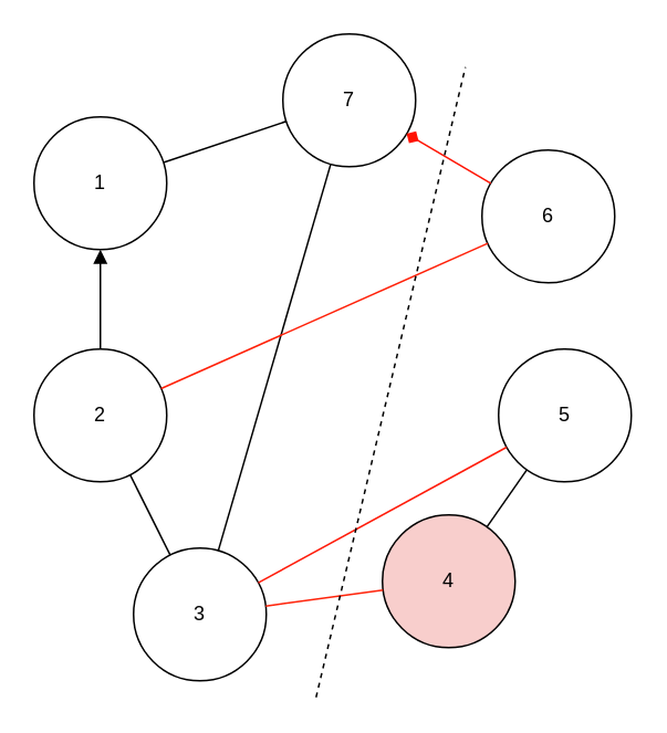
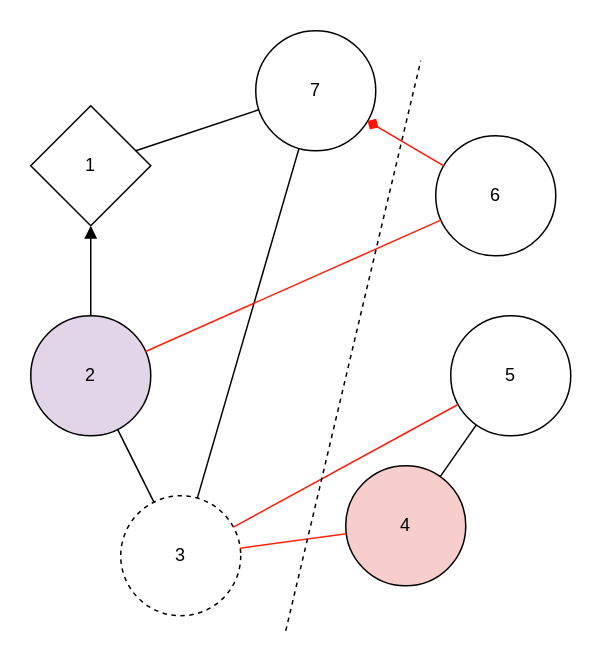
  <mxCell id="0" />
  <mxCell id="1" parent="0" />
- <mxCell id="2" value="1" style="ellipse;whiteSpace=wrap;html=1;aspect=fixed;" vertex="1" parent="1"><mxGeometry x="20" y="70" width="80" height="80" as="geometry" /></mxCell>
- <mxCell id="3" value="2" style="ellipse;whiteSpace=wrap;html=1;aspect=fixed;" vertex="1" parent="1"><mxGeometry x="20" y="210" width="80" height="80" as="geometry" /></mxCell>
- <mxCell id="4" value="3" style="ellipse;whiteSpace=wrap;html=1;aspect=fixed;" vertex="1" parent="1"><mxGeometry x="80" y="330" width="80" height="80" as="geometry" /></mxCell>
+ <mxCell id="2" value="1" style="rhombus;whiteSpace=wrap;html=1;aspect=fixed;" vertex="1" parent="1"><mxGeometry x="20" y="70" width="80" height="80" as="geometry" /></mxCell>
+ <mxCell id="3" value="2" style="ellipse;whiteSpace=wrap;html=1;aspect=fixed;fillColor=#e1d5e7;" vertex="1" parent="1"><mxGeometry x="20" y="210" width="80" height="80" as="geometry" /></mxCell>
+ <mxCell id="4" value="3" style="ellipse;whiteSpace=wrap;html=1;aspect=fixed;dashed=1;" vertex="1" parent="1"><mxGeometry x="80" y="330" width="80" height="80" as="geometry" /></mxCell>
  <mxCell id="5" value="4" style="ellipse;whiteSpace=wrap;html=1;aspect=fixed;fillColor=#f8cecc;" vertex="1" parent="1"><mxGeometry x="230" y="310" width="80" height="80" as="geometry" /></mxCell>
  <mxCell id="6" value="6" style="ellipse;whiteSpace=wrap;html=1;aspect=fixed;" vertex="1" parent="1"><mxGeometry x="290" y="90" width="80" height="80" as="geometry" /></mxCell>
  <mxCell id="7" value="5" style="ellipse;whiteSpace=wrap;html=1;aspect=fixed;" vertex="1" parent="1"><mxGeometry x="300" y="210" width="80" height="80" as="geometry" /></mxCell>
  <mxCell id="8" value="7" style="ellipse;whiteSpace=wrap;html=1;aspect=fixed;" vertex="1" parent="1"><mxGeometry x="170" y="20" width="80" height="80" as="geometry" /></mxCell>
  <mxCell id="9" value="" style="endArrow=block;html=1;" edge="1" parent="1" source="3" target="2"><mxGeometry width="50" height="50" relative="1" as="geometry"><mxPoint x="-50" y="220" as="sourcePoint" /><mxPoint x="0" y="170" as="targetPoint" /></mxGeometry></mxCell>
  <mxCell id="10" value="" style="endArrow=none;html=1;" edge="1" parent="1" source="4" target="3"><mxGeometry width="50" height="50" relative="1" as="geometry"><mxPoint x="-60" y="400" as="sourcePoint" /><mxPoint x="-10" y="350" as="targetPoint" /></mxGeometry></mxCell>
  <mxCell id="11" value="" style="endArrow=none;html=1;" edge="1" parent="1" source="2" target="8"><mxGeometry width="50" height="50" relative="1" as="geometry"><mxPoint x="-60" y="190" as="sourcePoint" /><mxPoint x="-10" y="140" as="targetPoint" /></mxGeometry></mxCell>
  <mxCell id="12" value="" style="endArrow=none;html=1;fillColor=#FF0000;strokeColor=#FF230A;" edge="1" parent="1" source="4" target="5"><mxGeometry width="50" height="50" relative="1" as="geometry"><mxPoint x="-50" y="360" as="sourcePoint" /><mxPoint x="0" y="310" as="targetPoint" /></mxGeometry></mxCell>
  <mxCell id="13" value="" style="endArrow=none;html=1;" edge="1" parent="1" source="5" target="7"><mxGeometry width="50" height="50" relative="1" as="geometry"><mxPoint x="210" y="320" as="sourcePoint" /><mxPoint x="260" y="270" as="targetPoint" /></mxGeometry></mxCell>
  <mxCell id="14" value="" style="endArrow=diamond;html=1;strokeColor=#FF1303;" edge="1" parent="1" source="6" target="8"><mxGeometry width="50" height="50" relative="1" as="geometry"><mxPoint x="180" y="220" as="sourcePoint" /><mxPoint x="230" y="170" as="targetPoint" /></mxGeometry></mxCell>
  <mxCell id="15" value="" style="endArrow=none;html=1;" edge="1" parent="1" source="4" target="8"><mxGeometry width="50" height="50" relative="1" as="geometry"><mxPoint x="160" y="210" as="sourcePoint" /><mxPoint x="210" y="160" as="targetPoint" /></mxGeometry></mxCell>
  <mxCell id="16" value="" style="endArrow=none;html=1;strokeColor=#FF2008;" edge="1" parent="1" source="3" target="6"><mxGeometry width="50" height="50" relative="1" as="geometry"><mxPoint x="100" y="230" as="sourcePoint" /><mxPoint x="150" y="180" as="targetPoint" /></mxGeometry></mxCell>
  <mxCell id="17" value="" style="endArrow=none;html=1;strokeColor=#FF1B0A;" edge="1" parent="1" source="4" target="7"><mxGeometry width="50" height="50" relative="1" as="geometry"><mxPoint x="-150" y="290" as="sourcePoint" /><mxPoint x="-100" y="140" as="targetPoint" /></mxGeometry></mxCell>
  <mxCell id="18" value="" style="endArrow=none;dashed=1;html=1;" edge="1" parent="1"><mxGeometry width="50" height="50" relative="1" as="geometry"><mxPoint x="190" y="420" as="sourcePoint" /><mxPoint x="280" y="40" as="targetPoint" /></mxGeometry></mxCell>
